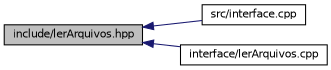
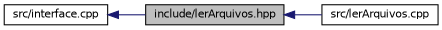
  digraph {
    rankdir=LR
    node [color=black fillcolor=white fontname=Helvetica fontsize=10 shape=record style=filled]
    edge [color=midnightblue dir=back fontname=Helvetica fontsize=10 labelfontname=Helvetica labelfontsize=10 style=solid]
    n1 [fillcolor=grey75 fontcolor=black height=0.2 label="include/lerArquivos.hpp" width=0.4]
    n2 [height=0.2 label="src/interface.cpp" width=0.4]
-   n3 [height=0.2 label="interface/lerArquivos.cpp" width=0.4]
-   n1 -> n2
+   n3 [height=0.2 label="src/lerArquivos.cpp" width=0.4]
+   n2 -> n1
    n1 -> n3
  }
